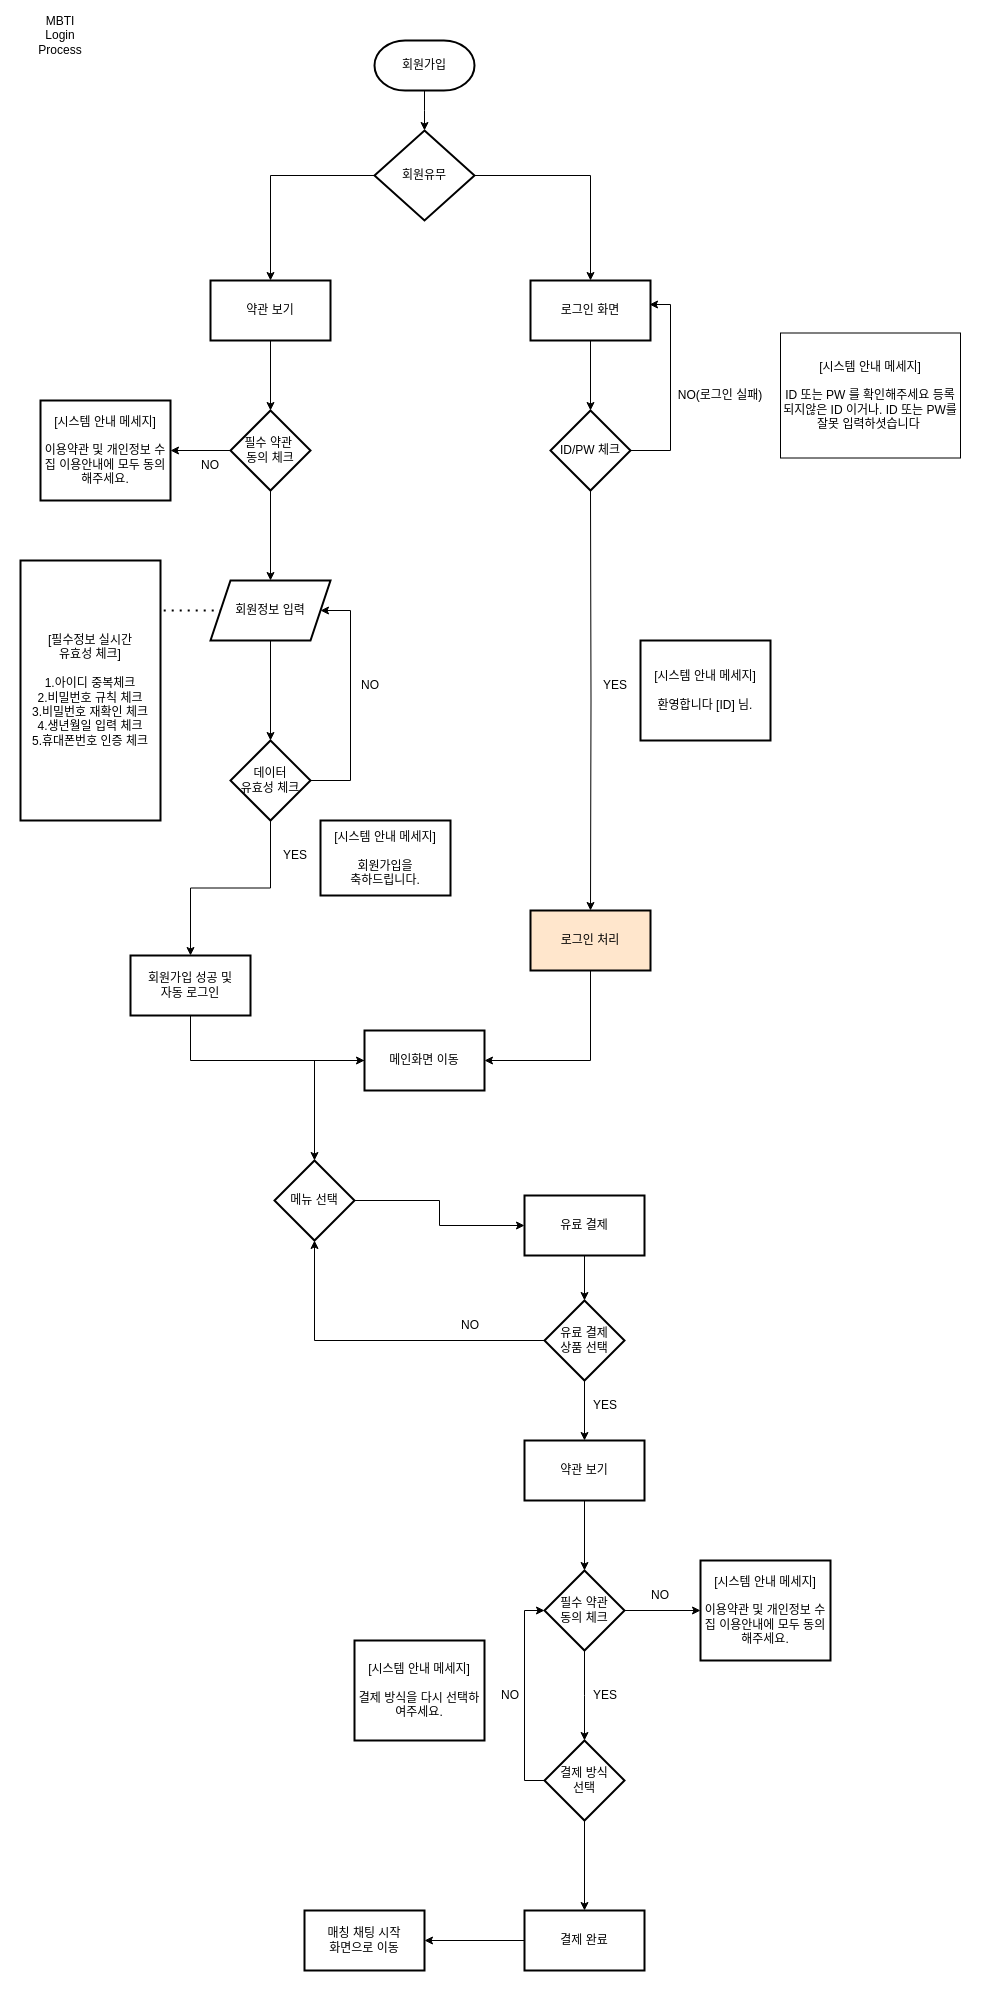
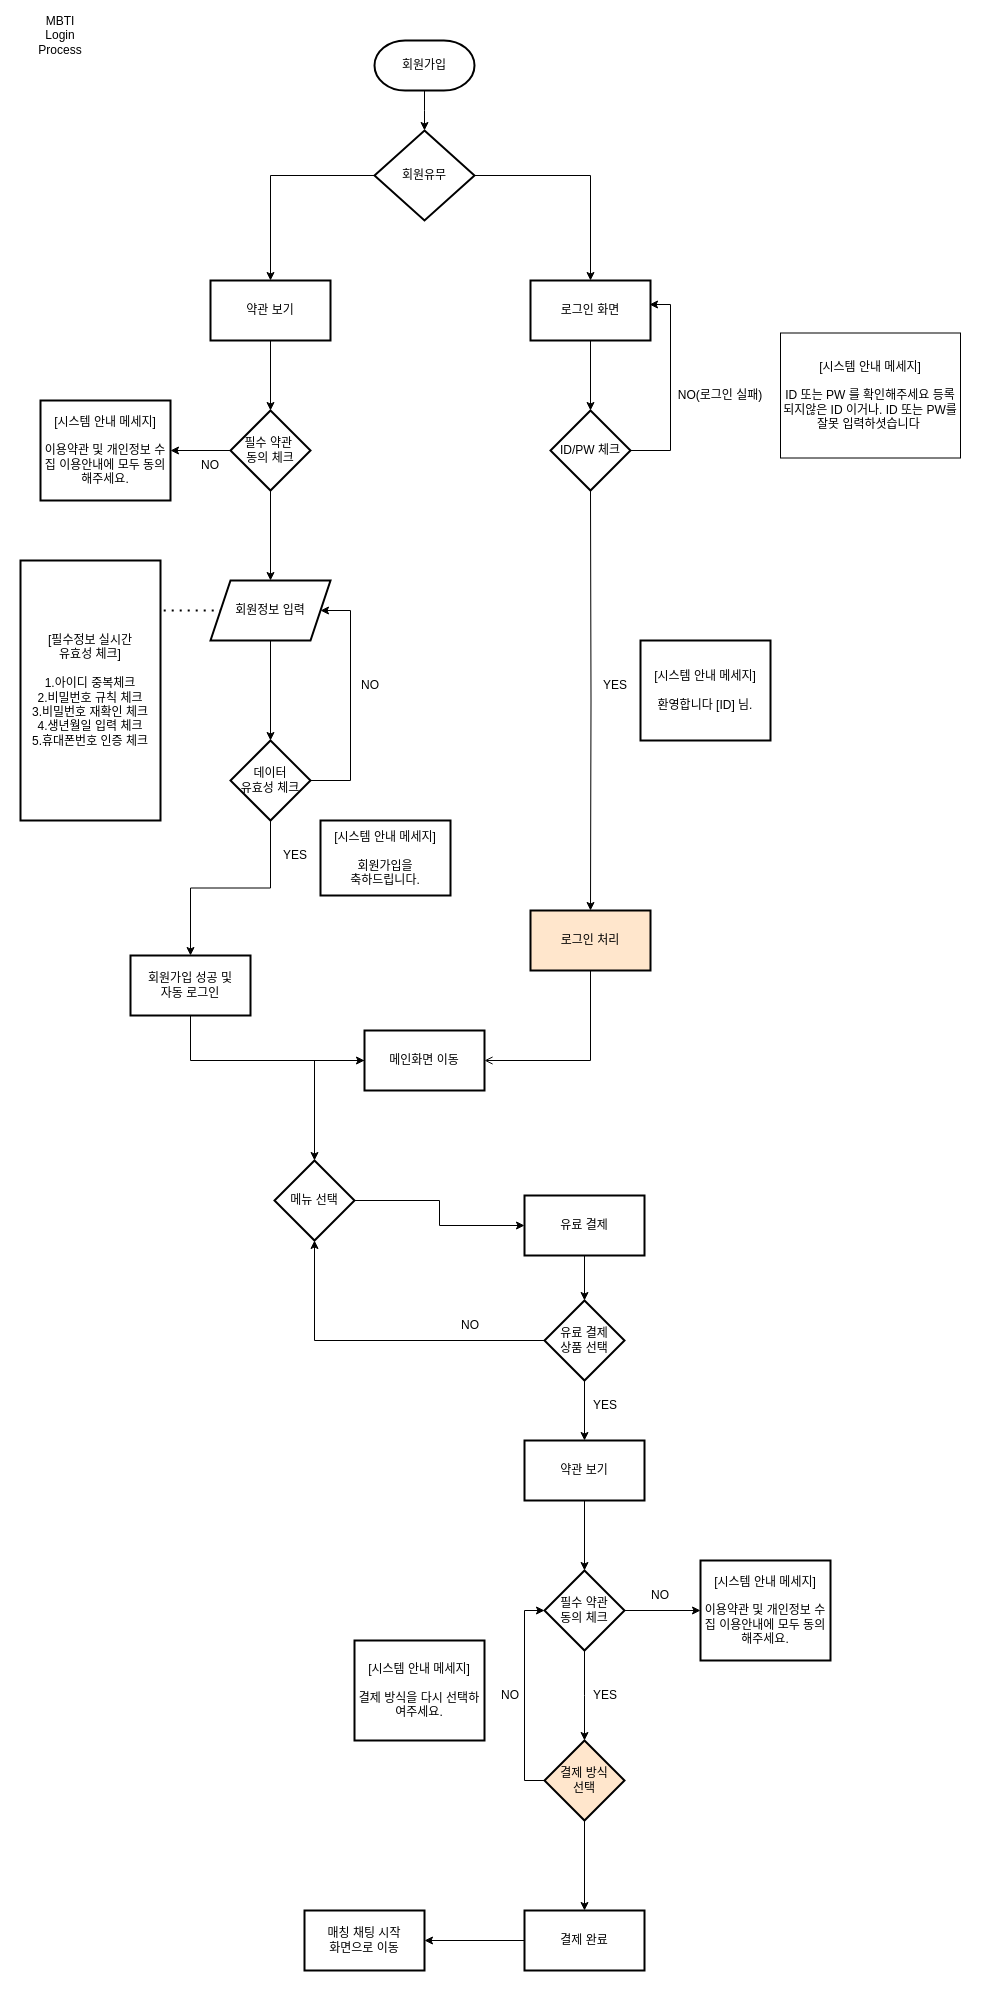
  <mxCell id="0" />
  <mxCell id="1" parent="0" />
  <mxCell id="2" value="MBTI Login Process" style="text;html=1;strokeColor=none;fillColor=none;align=center;verticalAlign=middle;whiteSpace=wrap;rounded=0;" parent="1" vertex="1"><mxGeometry x="30" y="20" width="60" height="30" as="geometry" /></mxCell>
  <mxCell id="3" value="" style="edgeStyle=orthogonalEdgeStyle;rounded=0;orthogonalLoop=1;jettySize=auto;html=1;" parent="1" source="4" edge="1"><mxGeometry relative="1" as="geometry"><mxPoint x="424" y="130" as="targetPoint" /></mxGeometry></mxCell>
  <mxCell id="4" value="회원가입" style="strokeWidth=2;html=1;shape=mxgraph.flowchart.terminator;whiteSpace=wrap;" parent="1" vertex="1"><mxGeometry x="374" y="40" width="100" height="50" as="geometry" /></mxCell>
  <mxCell id="5" value="" style="edgeStyle=orthogonalEdgeStyle;rounded=0;orthogonalLoop=1;jettySize=auto;html=1;" parent="1" target="8" edge="1"><mxGeometry relative="1" as="geometry"><mxPoint x="424" y="190" as="sourcePoint" /><mxPoint x="424" y="310" as="targetPoint" /></mxGeometry></mxCell>
  <mxCell id="6" value="" style="edgeStyle=orthogonalEdgeStyle;rounded=0;orthogonalLoop=1;jettySize=auto;html=1;" parent="1" source="8" target="10" edge="1"><mxGeometry relative="1" as="geometry" /></mxCell>
  <mxCell id="7" value="" style="edgeStyle=orthogonalEdgeStyle;rounded=0;orthogonalLoop=1;jettySize=auto;html=1;" parent="1" source="8" target="12" edge="1"><mxGeometry relative="1" as="geometry" /></mxCell>
  <mxCell id="8" value="회원유무" style="strokeWidth=2;html=1;shape=mxgraph.flowchart.decision;whiteSpace=wrap;" parent="1" vertex="1"><mxGeometry x="374" y="130" width="100" height="90" as="geometry" /></mxCell>
  <mxCell id="9" value="" style="edgeStyle=orthogonalEdgeStyle;rounded=0;orthogonalLoop=1;jettySize=auto;html=1;" parent="1" source="10" target="16" edge="1"><mxGeometry relative="1" as="geometry" /></mxCell>
  <mxCell id="10" value="로그인 화면" style="whiteSpace=wrap;html=1;strokeWidth=2;" parent="1" vertex="1"><mxGeometry x="530" y="280" width="120" height="60" as="geometry" /></mxCell>
  <mxCell id="11" value="" style="edgeStyle=orthogonalEdgeStyle;rounded=0;orthogonalLoop=1;jettySize=auto;html=1;" parent="1" source="12" target="22" edge="1"><mxGeometry relative="1" as="geometry" /></mxCell>
  <mxCell id="12" value="약관 보기" style="whiteSpace=wrap;html=1;strokeWidth=2;" parent="1" vertex="1"><mxGeometry x="210" y="280" width="120" height="60" as="geometry" /></mxCell>
  <mxCell id="13" value="" style="edgeStyle=orthogonalEdgeStyle;rounded=0;orthogonalLoop=1;jettySize=auto;html=1;" parent="1" target="15" edge="1"><mxGeometry relative="1" as="geometry"><mxPoint x="590" y="490" as="sourcePoint" /></mxGeometry></mxCell>
- <mxCell id="14" style="edgeStyle=orthogonalEdgeStyle;rounded=0;orthogonalLoop=1;jettySize=auto;html=1;entryX=1;entryY=0.5;entryDx=0;entryDy=0;" parent="1" source="15" target="32" edge="1"><mxGeometry relative="1" as="geometry"><mxPoint x="590" y="1060" as="targetPoint" /><Array as="points"><mxPoint x="590" y="1060" /></Array></mxGeometry></mxCell>
+ <mxCell id="14" style="edgeStyle=orthogonalEdgeStyle;rounded=0;orthogonalLoop=1;jettySize=auto;html=1;entryX=1;entryY=0.5;entryDx=0;entryDy=0;endArrow=open;" parent="1" source="15" target="32" edge="1"><mxGeometry relative="1" as="geometry"><mxPoint x="590" y="1060" as="targetPoint" /><Array as="points"><mxPoint x="590" y="1060" /></Array></mxGeometry></mxCell>
  <mxCell id="15" value="로그인 처리" style="whiteSpace=wrap;html=1;strokeWidth=2;fillColor=#ffe6cc;" parent="1" vertex="1"><mxGeometry x="530" y="910" width="120" height="60" as="geometry" /></mxCell>
  <mxCell id="16" value="ID/PW 체크" style="rhombus;whiteSpace=wrap;html=1;strokeWidth=2;" parent="1" vertex="1"><mxGeometry x="550" y="410" width="80" height="80" as="geometry" /></mxCell>
  <mxCell id="17" style="edgeStyle=orthogonalEdgeStyle;rounded=0;orthogonalLoop=1;jettySize=auto;html=1;entryX=0.992;entryY=0.4;entryDx=0;entryDy=0;entryPerimeter=0;" parent="1" source="16" target="10" edge="1"><mxGeometry relative="1" as="geometry"><Array as="points"><mxPoint x="670" y="450" /><mxPoint x="670" y="304" /></Array></mxGeometry></mxCell>
  <mxCell id="18" value="NO(로그인 실패)" style="text;html=1;strokeColor=none;fillColor=none;align=center;verticalAlign=middle;whiteSpace=wrap;rounded=0;" parent="1" vertex="1"><mxGeometry x="670" y="380" width="100" height="30" as="geometry" /></mxCell>
  <mxCell id="19" value="[시스템 안내 메세지]&lt;br&gt;&lt;br&gt;ID 또는 PW 를 확인해주세요 등록되지않은 ID 이거나. ID 또는 PW를 잘못 입력하셧습니다&amp;nbsp;&lt;br&gt;" style="rounded=0;whiteSpace=wrap;html=1;" parent="1" vertex="1"><mxGeometry x="780" y="332.5" width="180" height="125" as="geometry" /></mxCell>
  <mxCell id="20" value="" style="edgeStyle=orthogonalEdgeStyle;rounded=0;orthogonalLoop=1;jettySize=auto;html=1;" parent="1" source="22" target="23" edge="1"><mxGeometry relative="1" as="geometry" /></mxCell>
  <mxCell id="21" value="" style="edgeStyle=orthogonalEdgeStyle;rounded=0;orthogonalLoop=1;jettySize=auto;html=1;" parent="1" source="22" target="25" edge="1"><mxGeometry relative="1" as="geometry" /></mxCell>
  <mxCell id="22" value="필수 약관&amp;nbsp;&lt;br&gt;동의 체크" style="rhombus;whiteSpace=wrap;html=1;strokeWidth=2;" parent="1" vertex="1"><mxGeometry x="230" y="410" width="80" height="80" as="geometry" /></mxCell>
  <mxCell id="23" value="[시스템 안내 메세지]&lt;br&gt;&lt;br&gt;이용약관 및 개인정보 수집 이용안내에 모두 동의해주세요." style="whiteSpace=wrap;html=1;strokeWidth=2;" parent="1" vertex="1"><mxGeometry x="40" y="400" width="130" height="100" as="geometry" /></mxCell>
  <mxCell id="24" value="" style="edgeStyle=orthogonalEdgeStyle;rounded=0;orthogonalLoop=1;jettySize=auto;html=1;" parent="1" source="25" target="28" edge="1"><mxGeometry relative="1" as="geometry" /></mxCell>
  <mxCell id="25" value="회원정보 입력" style="shape=parallelogram;perimeter=parallelogramPerimeter;whiteSpace=wrap;html=1;fixedSize=1;strokeWidth=2;" parent="1" vertex="1"><mxGeometry x="210" y="580" width="120" height="60" as="geometry" /></mxCell>
  <mxCell id="26" value="" style="edgeStyle=orthogonalEdgeStyle;rounded=0;orthogonalLoop=1;jettySize=auto;html=1;" parent="1" source="28" target="30" edge="1"><mxGeometry relative="1" as="geometry" /></mxCell>
  <mxCell id="27" style="edgeStyle=orthogonalEdgeStyle;rounded=0;orthogonalLoop=1;jettySize=auto;html=1;entryX=1;entryY=0.5;entryDx=0;entryDy=0;" parent="1" source="28" target="25" edge="1"><mxGeometry relative="1" as="geometry"><Array as="points"><mxPoint x="350" y="780" /><mxPoint x="350" y="610" /></Array></mxGeometry></mxCell>
  <mxCell id="28" value="데이터&lt;br&gt;유효성 체크" style="rhombus;whiteSpace=wrap;html=1;strokeWidth=2;" parent="1" vertex="1"><mxGeometry x="230" y="740" width="80" height="80" as="geometry" /></mxCell>
  <mxCell id="29" style="edgeStyle=orthogonalEdgeStyle;rounded=0;orthogonalLoop=1;jettySize=auto;html=1;entryX=0;entryY=0.5;entryDx=0;entryDy=0;exitX=0.5;exitY=1;exitDx=0;exitDy=0;" parent="1" source="30" target="32" edge="1"><mxGeometry relative="1" as="geometry" /></mxCell>
  <mxCell id="30" value="회원가입 성공 및&lt;br&gt;자동 로그인" style="whiteSpace=wrap;html=1;strokeWidth=2;" parent="1" vertex="1"><mxGeometry x="130" y="955" width="120" height="60" as="geometry" /></mxCell>
  <mxCell id="31" value="" style="edgeStyle=orthogonalEdgeStyle;rounded=0;orthogonalLoop=1;jettySize=auto;html=1;" parent="1" source="32" target="42" edge="1"><mxGeometry relative="1" as="geometry" /></mxCell>
  <mxCell id="32" value="메인화면 이동" style="whiteSpace=wrap;html=1;strokeWidth=2;" parent="1" vertex="1"><mxGeometry x="364" y="1030" width="120" height="60" as="geometry" /></mxCell>
  <mxCell id="33" value="NO" style="text;html=1;strokeColor=none;fillColor=none;align=center;verticalAlign=middle;whiteSpace=wrap;rounded=0;" parent="1" vertex="1"><mxGeometry x="160" y="450" width="100" height="30" as="geometry" /></mxCell>
  <mxCell id="34" value="YES" style="text;html=1;strokeColor=none;fillColor=none;align=center;verticalAlign=middle;whiteSpace=wrap;rounded=0;" parent="1" vertex="1"><mxGeometry x="590" y="670" width="50" height="30" as="geometry" /></mxCell>
  <mxCell id="35" value="NO" style="text;html=1;strokeColor=none;fillColor=none;align=center;verticalAlign=middle;whiteSpace=wrap;rounded=0;" parent="1" vertex="1"><mxGeometry x="320" y="670" width="100" height="30" as="geometry" /></mxCell>
  <mxCell id="36" value="YES" style="text;html=1;strokeColor=none;fillColor=none;align=center;verticalAlign=middle;whiteSpace=wrap;rounded=0;" parent="1" vertex="1"><mxGeometry x="270" y="840" width="50" height="30" as="geometry" /></mxCell>
  <mxCell id="37" value="[필수정보 실시간 &lt;br&gt;유효성 체크]&lt;br&gt;&lt;br&gt;1.아이디 중복체크&lt;br&gt;2.비밀번호 규칙 체크&lt;br&gt;3.비밀번호 재확인 체크&lt;br&gt;4.생년월일 입력 체크&lt;br&gt;5.휴대폰번호 인증 체크&lt;br&gt;" style="whiteSpace=wrap;html=1;strokeWidth=2;" parent="1" vertex="1"><mxGeometry x="20" y="560" width="140" height="260" as="geometry" /></mxCell>
  <mxCell id="38" value="" style="endArrow=none;dashed=1;html=1;dashPattern=1 3;strokeWidth=2;rounded=0;exitX=1.023;exitY=0.192;exitDx=0;exitDy=0;entryX=0;entryY=0.5;entryDx=0;entryDy=0;exitPerimeter=0;" parent="1" source="37" target="25" edge="1"><mxGeometry width="50" height="50" relative="1" as="geometry"><mxPoint x="400" y="640" as="sourcePoint" /><mxPoint x="450" y="590" as="targetPoint" /></mxGeometry></mxCell>
  <mxCell id="39" value="[시스템 안내 메세지]&lt;br&gt;&lt;br&gt;회원가입을 &lt;br&gt;축하드립니다." style="whiteSpace=wrap;html=1;strokeWidth=2;" parent="1" vertex="1"><mxGeometry x="320" y="820" width="130" height="75" as="geometry" /></mxCell>
  <mxCell id="40" value="[시스템 안내 메세지]&lt;br&gt;&lt;br&gt;환영합니다 [ID] 님." style="whiteSpace=wrap;html=1;strokeWidth=2;" parent="1" vertex="1"><mxGeometry x="640" y="640" width="130" height="100" as="geometry" /></mxCell>
  <mxCell id="41" value="" style="edgeStyle=orthogonalEdgeStyle;rounded=0;orthogonalLoop=1;jettySize=auto;html=1;" parent="1" source="42" target="44" edge="1"><mxGeometry relative="1" as="geometry" /></mxCell>
  <mxCell id="42" value="메뉴 선택" style="rhombus;whiteSpace=wrap;html=1;strokeWidth=2;" parent="1" vertex="1"><mxGeometry x="274" y="1160" width="80" height="80" as="geometry" /></mxCell>
  <mxCell id="43" value="" style="edgeStyle=orthogonalEdgeStyle;rounded=0;orthogonalLoop=1;jettySize=auto;html=1;" parent="1" source="44" target="49" edge="1"><mxGeometry relative="1" as="geometry" /></mxCell>
  <mxCell id="44" value="유료 결제" style="whiteSpace=wrap;html=1;strokeWidth=2;" parent="1" vertex="1"><mxGeometry x="524" y="1195" width="120" height="60" as="geometry" /></mxCell>
  <mxCell id="45" value="" style="edgeStyle=orthogonalEdgeStyle;rounded=0;orthogonalLoop=1;jettySize=auto;html=1;" parent="1" source="46" target="54" edge="1"><mxGeometry relative="1" as="geometry" /></mxCell>
  <mxCell id="46" value="약관 보기" style="whiteSpace=wrap;html=1;strokeWidth=2;" parent="1" vertex="1"><mxGeometry x="524" y="1440" width="120" height="60" as="geometry" /></mxCell>
  <mxCell id="47" value="" style="edgeStyle=orthogonalEdgeStyle;rounded=0;orthogonalLoop=1;jettySize=auto;html=1;" parent="1" source="49" target="46" edge="1"><mxGeometry relative="1" as="geometry" /></mxCell>
  <mxCell id="48" style="edgeStyle=orthogonalEdgeStyle;rounded=0;orthogonalLoop=1;jettySize=auto;html=1;entryX=0.5;entryY=1;entryDx=0;entryDy=0;" parent="1" source="49" target="42" edge="1"><mxGeometry relative="1" as="geometry" /></mxCell>
  <mxCell id="49" value="유료 결제&lt;br&gt;상품 선택" style="rhombus;whiteSpace=wrap;html=1;strokeWidth=2;" parent="1" vertex="1"><mxGeometry x="544" y="1300" width="80" height="80" as="geometry" /></mxCell>
  <mxCell id="50" value="YES" style="text;html=1;strokeColor=none;fillColor=none;align=center;verticalAlign=middle;whiteSpace=wrap;rounded=0;" parent="1" vertex="1"><mxGeometry x="580" y="1390" width="50" height="30" as="geometry" /></mxCell>
  <mxCell id="51" value="NO" style="text;html=1;strokeColor=none;fillColor=none;align=center;verticalAlign=middle;whiteSpace=wrap;rounded=0;" parent="1" vertex="1"><mxGeometry x="420" y="1310" width="100" height="30" as="geometry" /></mxCell>
  <mxCell id="52" value="" style="edgeStyle=orthogonalEdgeStyle;rounded=0;orthogonalLoop=1;jettySize=auto;html=1;" parent="1" source="54" target="55" edge="1"><mxGeometry relative="1" as="geometry" /></mxCell>
  <mxCell id="53" value="" style="edgeStyle=orthogonalEdgeStyle;rounded=0;orthogonalLoop=1;jettySize=auto;html=1;" parent="1" source="54" edge="1"><mxGeometry relative="1" as="geometry"><mxPoint x="584" y="1740" as="targetPoint" /></mxGeometry></mxCell>
  <mxCell id="54" value="필수 약관&lt;br&gt;동의 체크" style="rhombus;whiteSpace=wrap;html=1;strokeWidth=2;" parent="1" vertex="1"><mxGeometry x="544" y="1570" width="80" height="80" as="geometry" /></mxCell>
  <mxCell id="55" value="[시스템 안내 메세지]&lt;br&gt;&lt;br&gt;이용약관 및 개인정보 수집 이용안내에 모두 동의해주세요." style="whiteSpace=wrap;html=1;strokeWidth=2;" parent="1" vertex="1"><mxGeometry x="700" y="1560" width="130" height="100" as="geometry" /></mxCell>
  <mxCell id="56" value="NO" style="text;html=1;strokeColor=none;fillColor=none;align=center;verticalAlign=middle;whiteSpace=wrap;rounded=0;" parent="1" vertex="1"><mxGeometry x="610" y="1580" width="100" height="30" as="geometry" /></mxCell>
  <mxCell id="57" value="YES" style="text;html=1;strokeColor=none;fillColor=none;align=center;verticalAlign=middle;whiteSpace=wrap;rounded=0;" parent="1" vertex="1"><mxGeometry x="580" y="1680" width="50" height="30" as="geometry" /></mxCell>
  <mxCell id="58" value="" style="edgeStyle=orthogonalEdgeStyle;rounded=0;orthogonalLoop=1;jettySize=auto;html=1;" parent="1" source="60" target="62" edge="1"><mxGeometry relative="1" as="geometry" /></mxCell>
  <mxCell id="59" style="edgeStyle=orthogonalEdgeStyle;rounded=0;orthogonalLoop=1;jettySize=auto;html=1;entryX=0;entryY=0.5;entryDx=0;entryDy=0;" parent="1" source="60" target="54" edge="1"><mxGeometry relative="1" as="geometry"><Array as="points"><mxPoint x="524" y="1780" /><mxPoint x="524" y="1610" /></Array></mxGeometry></mxCell>
- <mxCell id="60" value="결제 방식&lt;br&gt;선택" style="rhombus;whiteSpace=wrap;html=1;strokeWidth=2;" parent="1" vertex="1"><mxGeometry x="544" y="1740" width="80" height="80" as="geometry" /></mxCell>
+ <mxCell id="60" value="결제 방식&lt;br&gt;선택" style="rhombus;whiteSpace=wrap;html=1;strokeWidth=2;fillColor=#ffe6cc;" parent="1" vertex="1"><mxGeometry x="544" y="1740" width="80" height="80" as="geometry" /></mxCell>
  <mxCell id="61" value="" style="edgeStyle=orthogonalEdgeStyle;rounded=0;orthogonalLoop=1;jettySize=auto;html=1;" edge="1" parent="1" source="62" target="65"><mxGeometry relative="1" as="geometry" /></mxCell>
  <mxCell id="62" value="결제 완료" style="whiteSpace=wrap;html=1;strokeWidth=2;" parent="1" vertex="1"><mxGeometry x="524" y="1910" width="120" height="60" as="geometry" /></mxCell>
  <mxCell id="63" value="NO" style="text;html=1;strokeColor=none;fillColor=none;align=center;verticalAlign=middle;whiteSpace=wrap;rounded=0;" parent="1" vertex="1"><mxGeometry x="460" y="1680" width="100" height="30" as="geometry" /></mxCell>
  <mxCell id="64" value="[시스템 안내 메세지]&lt;br&gt;&lt;br&gt;결제 방식을 다시 선택하여주세요." style="whiteSpace=wrap;html=1;strokeWidth=2;" parent="1" vertex="1"><mxGeometry x="354" y="1640" width="130" height="100" as="geometry" /></mxCell>
  <mxCell id="65" value="매칭 채팅 시작 &lt;br&gt;화면으로 이동" style="whiteSpace=wrap;html=1;strokeWidth=2;" vertex="1" parent="1"><mxGeometry x="304" y="1910" width="120" height="60" as="geometry" /></mxCell>
